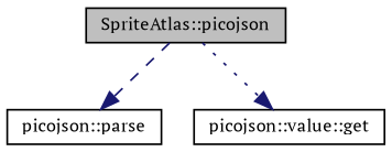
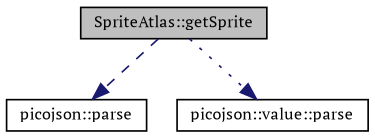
  digraph {
    fontname="PT Serif"
    rankdir=TB
    node [color=black fillcolor=white fontname="PT Serif" fontsize=10 shape=record style=filled]
    edge [color=midnightblue fontname="PT Serif" fontsize=10 labelfontname=Helvetica labelfontsize=10]
-   n1 [fillcolor=grey75 fontcolor=black height=0.2 label="SpriteAtlas::picojson" width=0.4]
+   n1 [fillcolor=grey75 fontcolor=black height=0.2 label="SpriteAtlas::getSprite" width=0.4]
    n2 [height=0.2 label="picojson::parse" width=0.4]
-   n3 [height=0.2 label="picojson::value::get" width=0.4]
+   n3 [height=0.2 label="picojson::value::parse" width=0.4]
    n1 -> n2 [style=dashed]
    n1 -> n3 [style=dotted]
  }
